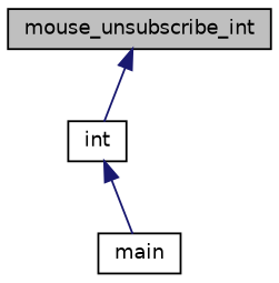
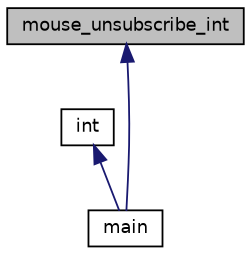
  digraph {
    rankdir=TB
    node [color=black fillcolor=white fontname=Helvetica fontsize=10 shape=record style=filled]
    edge [color=midnightblue dir=back fontname=Helvetica fontsize=10 labelfontname=Helvetica labelfontsize=10 style=solid]
    n1 [fillcolor=grey75 fontcolor=black height=0.2 label=mouse_unsubscribe_int width=0.4]
    n2 [height=0.2 label=int width=0.4]
    n3 [height=0.2 label=main width=0.4]
-   n1 -> n2
+   n1 -> n3
    n2 -> n3
  }
